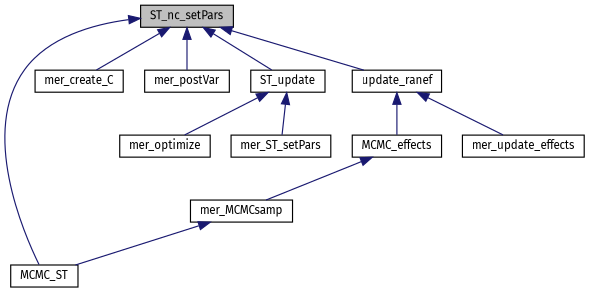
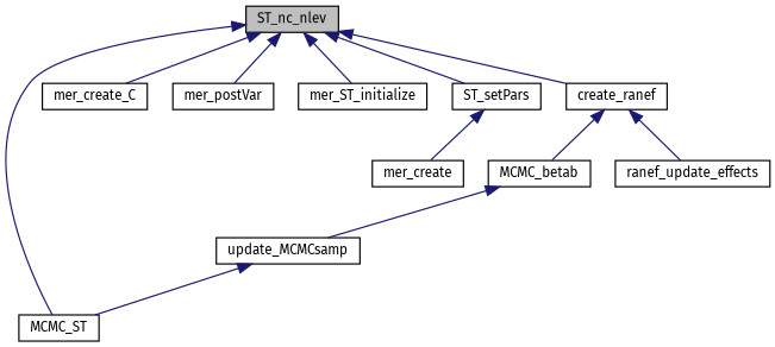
  digraph {
    fontname="Fira Sans"
    rankdir=TB
    node [color=black fillcolor=white fontname="Fira Sans" fontsize=10 shape=record style=filled]
    edge [color=midnightblue dir=back fontname="Fira Sans" fontsize=10 labelfontname="FreeSans.ttf" labelfontsize=10 style=solid]
-   n1 [fillcolor=grey75 fontcolor=black height=0.2 label=ST_nc_setPars width=0.4]
+   n1 [fillcolor=grey75 fontcolor=black height=0.2 label=ST_nc_nlev width=0.4]
    n2 [height=0.2 label=MCMC_ST width=0.4]
    n3 [height=0.2 label=mer_create_C width=0.4]
    n4 [height=0.2 label=mer_postVar width=0.4]
-   n6 [height=0.2 label=ST_update width=0.4]
-   n7 [height=0.2 label=update_ranef width=0.4]
-   n8 [height=0.2 label=mer_optimize width=0.4]
-   n9 [height=0.2 label=mer_ST_setPars width=0.4]
-   n10 [height=0.2 label=MCMC_effects width=0.4]
-   n11 [height=0.2 label=mer_update_effects width=0.4]
-   n12 [height=0.2 label=mer_MCMCsamp width=0.4]
+   n5 [height=0.2 label=mer_ST_initialize width=0.4]
+   n6 [height=0.2 label=ST_setPars width=0.4]
+   n7 [height=0.2 label=create_ranef width=0.4]
+   n8 [height=0.2 label=mer_create width=0.4]
+   n10 [height=0.2 label=MCMC_betab width=0.4]
+   n11 [height=0.2 label=ranef_update_effects width=0.4]
+   n12 [height=0.2 label=update_MCMCsamp width=0.4]
    n1 -> n2
    n1 -> n3
    n1 -> n4
+   n1 -> n5
    n1 -> n6
    n1 -> n7
    n6 -> n8
-   n6 -> n9
    n7 -> n10
    n7 -> n11
    n10 -> n12
    n12 -> n2
  }
